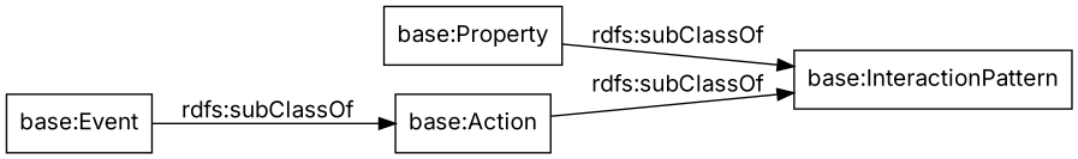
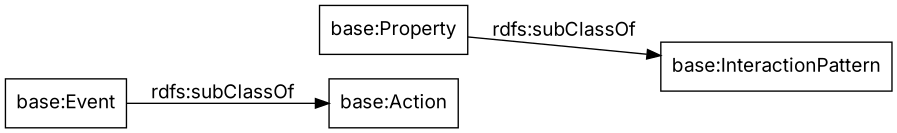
  digraph {
    fontname=Inter
    rankdir=LR
    node [color=black fontname=Inter shape=rectangle]
    edge [fontname=Inter]
    "base:Property"
    "base:InteractionPattern"
    "base:Event"
    "base:Action"
    "base:Property" -> "base:InteractionPattern" [label="rdfs:subClassOf"]
    "base:Event" -> "base:Action" [label="rdfs:subClassOf"]
-   "base:Action" -> "base:InteractionPattern" [label="rdfs:subClassOf"]
  }
